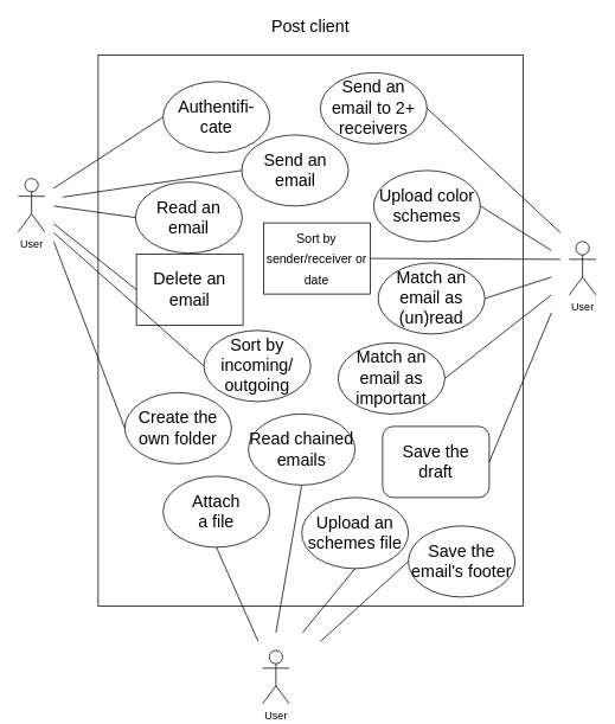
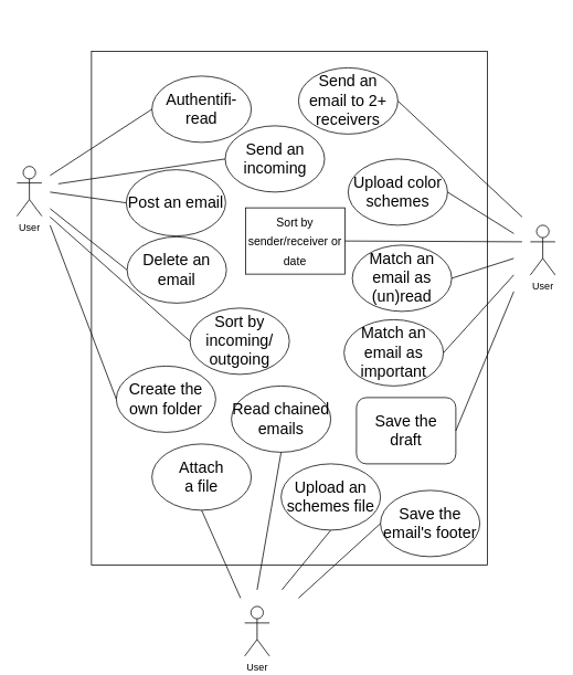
  <mxCell id="0" />
  <mxCell id="1" parent="0" />
  <mxCell id="2" value="" style="rounded=0;whiteSpace=wrap;html=1;" vertex="1" parent="1"><mxGeometry x="110" y="61" width="478" height="620" as="geometry" /></mxCell>
  <mxCell id="3" value="User" style="shape=umlActor;verticalLabelPosition=bottom;labelBackgroundColor=#ffffff;verticalAlign=top;html=1;outlineConnect=0;" vertex="1" parent="1"><mxGeometry x="20" y="200" width="30" height="60" as="geometry" /></mxCell>
- <mxCell id="4" value="Post client" style="text;html=1;strokeColor=none;fillColor=none;align=center;verticalAlign=middle;whiteSpace=wrap;rounded=0;fontSize=19;" vertex="1" parent="1"><mxGeometry x="119" y="20" width="460" height="20" as="geometry" /></mxCell>
- <mxCell id="5" value="Authentifi-cate" style="ellipse;whiteSpace=wrap;html=1;fontSize=19;" vertex="1" parent="1"><mxGeometry x="183" y="91" width="120" height="80" as="geometry" /></mxCell>
- <mxCell id="6" value="Read an email " style="ellipse;whiteSpace=wrap;html=1;fontSize=19;" vertex="1" parent="1"><mxGeometry x="152" y="204" width="120" height="80" as="geometry" /></mxCell>
- <mxCell id="7" value="Delete an email" style="whiteSpace=wrap;html=1;fontSize=19;rounded=0;" vertex="1" parent="1"><mxGeometry x="153" y="285" width="120" height="80" as="geometry" /></mxCell>
- <mxCell id="8" value="Send an email " style="ellipse;whiteSpace=wrap;html=1;fontSize=19;" vertex="1" parent="1"><mxGeometry x="271.5" y="151" width="120" height="80" as="geometry" /></mxCell>
+ <mxCell id="5" value="Authentifi-read" style="ellipse;whiteSpace=wrap;html=1;fontSize=19;" vertex="1" parent="1"><mxGeometry x="183" y="91" width="120" height="80" as="geometry" /></mxCell>
+ <mxCell id="6" value="Post an email " style="ellipse;whiteSpace=wrap;html=1;fontSize=19;" vertex="1" parent="1"><mxGeometry x="152" y="204" width="120" height="80" as="geometry" /></mxCell>
+ <mxCell id="7" value="Delete an email" style="ellipse;whiteSpace=wrap;html=1;fontSize=19;" vertex="1" parent="1"><mxGeometry x="153" y="285" width="120" height="80" as="geometry" /></mxCell>
+ <mxCell id="8" value="Send an incoming " style="ellipse;whiteSpace=wrap;html=1;fontSize=19;" vertex="1" parent="1"><mxGeometry x="271.5" y="151" width="120" height="80" as="geometry" /></mxCell>
  <mxCell id="9" value="&lt;font style=&quot;font-size: 14px&quot;&gt;Sort by sender/receiver or date&lt;/font&gt;" style="whiteSpace=wrap;html=1;fontSize=19;rounded=0;" vertex="1" parent="1"><mxGeometry x="296" y="250" width="120" height="80" as="geometry" /></mxCell>
  <mxCell id="10" value="&lt;div&gt;Sort by incoming/&lt;/div&gt;&lt;div&gt; outgoing&lt;/div&gt;" style="ellipse;whiteSpace=wrap;html=1;fontSize=19;" vertex="1" parent="1"><mxGeometry x="229" y="371" width="120" height="80" as="geometry" /></mxCell>
  <mxCell id="11" value="Create the own folder" style="ellipse;whiteSpace=wrap;html=1;fontSize=19;" vertex="1" parent="1"><mxGeometry x="140" y="441" width="120" height="80" as="geometry" /></mxCell>
  <mxCell id="12" value="&lt;div&gt;Attach &lt;br&gt;&lt;/div&gt;&lt;div&gt;a file&lt;/div&gt;" style="ellipse;whiteSpace=wrap;html=1;fontSize=19;" vertex="1" parent="1"><mxGeometry x="183" y="535" width="120" height="80" as="geometry" /></mxCell>
  <mxCell id="13" value="Read chained emails" style="ellipse;whiteSpace=wrap;html=1;fontSize=19;" vertex="1" parent="1"><mxGeometry x="279" y="465" width="120" height="80" as="geometry" /></mxCell>
  <mxCell id="14" value="Send an email to 2+ receivers  " style="ellipse;whiteSpace=wrap;html=1;fontSize=19;" vertex="1" parent="1"><mxGeometry x="360" y="81" width="120" height="80" as="geometry" /></mxCell>
  <mxCell id="15" value="&lt;div&gt;Upload color schemes&lt;/div&gt;" style="ellipse;whiteSpace=wrap;html=1;fontSize=19;" vertex="1" parent="1"><mxGeometry x="420" y="191" width="120" height="80" as="geometry" /></mxCell>
  <mxCell id="16" value="Match an email as (un)read" style="ellipse;whiteSpace=wrap;html=1;fontSize=19;" vertex="1" parent="1"><mxGeometry x="425" y="295" width="120" height="80" as="geometry" /></mxCell>
- <mxCell id="17" value="Match an email as important" style="ellipse;whiteSpace=wrap;html=1;fontSize=19;" vertex="1" parent="1"><mxGeometry x="380" y="385" width="120" height="80" as="geometry" /></mxCell>
+ <mxCell id="17" value="Match an email as important" style="ellipse;whiteSpace=wrap;html=1;fontSize=19;" vertex="1" parent="1"><mxGeometry x="415" y="385" width="120" height="80" as="geometry" /></mxCell>
  <mxCell id="18" value="Save the draft" style="whiteSpace=wrap;html=1;fontSize=19;rounded=1;" vertex="1" parent="1"><mxGeometry x="430" y="479" width="120" height="80" as="geometry" /></mxCell>
  <mxCell id="19" value="Upload an schemes file" style="ellipse;whiteSpace=wrap;html=1;fontSize=19;" vertex="1" parent="1"><mxGeometry x="339" y="559" width="120" height="80" as="geometry" /></mxCell>
  <mxCell id="20" value="Save the email's footer" style="ellipse;whiteSpace=wrap;html=1;fontSize=19;" vertex="1" parent="1"><mxGeometry x="459" y="591" width="120" height="80" as="geometry" /></mxCell>
  <mxCell id="21" value="" style="endArrow=none;html=1;fontSize=19;entryX=0;entryY=0.5;entryDx=0;entryDy=0;" edge="1" parent="1" target="6"><mxGeometry width="50" height="50" relative="1" as="geometry"><mxPoint x="60" y="231" as="sourcePoint" /><mxPoint x="100" y="206" as="targetPoint" /></mxGeometry></mxCell>
  <mxCell id="22" value="" style="endArrow=none;html=1;fontSize=19;entryX=0;entryY=0.5;entryDx=0;entryDy=0;" edge="1" parent="1" target="5"><mxGeometry width="50" height="50" relative="1" as="geometry"><mxPoint x="60" y="211" as="sourcePoint" /><mxPoint x="133" y="241" as="targetPoint" /></mxGeometry></mxCell>
  <mxCell id="23" value="" style="endArrow=none;html=1;fontSize=19;entryX=0;entryY=0.5;entryDx=0;entryDy=0;" edge="1" parent="1" target="7"><mxGeometry width="50" height="50" relative="1" as="geometry"><mxPoint x="60" y="251" as="sourcePoint" /><mxPoint x="133" y="241" as="targetPoint" /></mxGeometry></mxCell>
  <mxCell id="24" value="User" style="shape=umlActor;verticalLabelPosition=bottom;labelBackgroundColor=#ffffff;verticalAlign=top;html=1;outlineConnect=0;" vertex="1" parent="1"><mxGeometry x="640" y="271" width="30" height="60" as="geometry" /></mxCell>
  <mxCell id="25" value="" style="endArrow=none;html=1;fontSize=19;entryX=0;entryY=0.5;entryDx=0;entryDy=0;" edge="1" parent="1" target="11"><mxGeometry width="50" height="50" relative="1" as="geometry"><mxPoint x="60" y="271" as="sourcePoint" /><mxPoint x="150" y="341" as="targetPoint" /></mxGeometry></mxCell>
  <mxCell id="26" value="User" style="shape=umlActor;verticalLabelPosition=bottom;labelBackgroundColor=#ffffff;verticalAlign=top;html=1;outlineConnect=0;" vertex="1" parent="1"><mxGeometry x="295" y="731" width="30" height="60" as="geometry" /></mxCell>
  <mxCell id="27" value="" style="endArrow=none;html=1;fontSize=19;entryX=0.5;entryY=1;entryDx=0;entryDy=0;" edge="1" parent="1" target="12"><mxGeometry width="50" height="50" relative="1" as="geometry"><mxPoint x="290" y="721" as="sourcePoint" /><mxPoint x="98" y="550.5" as="targetPoint" /></mxGeometry></mxCell>
  <mxCell id="28" value="" style="endArrow=none;html=1;fontSize=19;entryX=0.5;entryY=1;entryDx=0;entryDy=0;" edge="1" parent="1" target="13"><mxGeometry width="50" height="50" relative="1" as="geometry"><mxPoint x="310" y="711" as="sourcePoint" /><mxPoint x="253" y="625" as="targetPoint" /></mxGeometry></mxCell>
  <mxCell id="29" value="" style="endArrow=none;html=1;fontSize=19;entryX=0.5;entryY=1;entryDx=0;entryDy=0;" edge="1" parent="1" target="19"><mxGeometry width="50" height="50" relative="1" as="geometry"><mxPoint x="340" y="711" as="sourcePoint" /><mxPoint x="359" y="555" as="targetPoint" /></mxGeometry></mxCell>
  <mxCell id="30" value="" style="endArrow=none;html=1;fontSize=19;entryX=0;entryY=0.5;entryDx=0;entryDy=0;" edge="1" parent="1" target="10"><mxGeometry width="50" height="50" relative="1" as="geometry"><mxPoint x="60" y="261" as="sourcePoint" /><mxPoint x="150" y="491" as="targetPoint" /></mxGeometry></mxCell>
  <mxCell id="31" value="" style="endArrow=none;html=1;fontSize=19;entryX=0;entryY=0.5;entryDx=0;entryDy=0;" edge="1" parent="1" target="20"><mxGeometry width="50" height="50" relative="1" as="geometry"><mxPoint x="360" y="721" as="sourcePoint" /><mxPoint x="409" y="649" as="targetPoint" /></mxGeometry></mxCell>
  <mxCell id="32" value="" style="endArrow=none;html=1;fontSize=19;exitX=1;exitY=0.5;exitDx=0;exitDy=0;" edge="1" parent="1" source="18"><mxGeometry width="50" height="50" relative="1" as="geometry"><mxPoint x="610" y="461" as="sourcePoint" /><mxPoint x="620" y="351" as="targetPoint" /></mxGeometry></mxCell>
  <mxCell id="33" value="" style="endArrow=none;html=1;fontSize=19;exitX=1;exitY=0.5;exitDx=0;exitDy=0;" edge="1" parent="1" source="17"><mxGeometry width="50" height="50" relative="1" as="geometry"><mxPoint x="560" y="529" as="sourcePoint" /><mxPoint x="620" y="331" as="targetPoint" /></mxGeometry></mxCell>
  <mxCell id="34" value="" style="endArrow=none;html=1;fontSize=19;exitX=1;exitY=0.5;exitDx=0;exitDy=0;" edge="1" parent="1" source="16"><mxGeometry width="50" height="50" relative="1" as="geometry"><mxPoint x="510" y="435" as="sourcePoint" /><mxPoint x="620" y="311" as="targetPoint" /></mxGeometry></mxCell>
  <mxCell id="35" value="" style="endArrow=none;html=1;fontSize=19;exitX=1;exitY=0.5;exitDx=0;exitDy=0;" edge="1" parent="1" source="15"><mxGeometry width="50" height="50" relative="1" as="geometry"><mxPoint x="560" y="341" as="sourcePoint" /><mxPoint x="620" y="281" as="targetPoint" /></mxGeometry></mxCell>
  <mxCell id="36" value="" style="endArrow=none;html=1;fontSize=19;exitX=1;exitY=0.5;exitDx=0;exitDy=0;" edge="1" parent="1" source="14"><mxGeometry width="50" height="50" relative="1" as="geometry"><mxPoint x="550" y="241" as="sourcePoint" /><mxPoint x="630" y="261" as="targetPoint" /></mxGeometry></mxCell>
  <mxCell id="37" value="" style="endArrow=none;html=1;fontSize=19;exitX=1;exitY=0.5;exitDx=0;exitDy=0;" edge="1" parent="1" source="9"><mxGeometry width="50" height="50" relative="1" as="geometry"><mxPoint x="550" y="241" as="sourcePoint" /><mxPoint x="630" y="291" as="targetPoint" /></mxGeometry></mxCell>
  <mxCell id="38" value="" style="endArrow=none;html=1;fontSize=19;entryX=0;entryY=0.5;entryDx=0;entryDy=0;" edge="1" parent="1" target="8"><mxGeometry width="50" height="50" relative="1" as="geometry"><mxPoint x="70" y="221" as="sourcePoint" /><mxPoint x="193" y="141" as="targetPoint" /></mxGeometry></mxCell>
